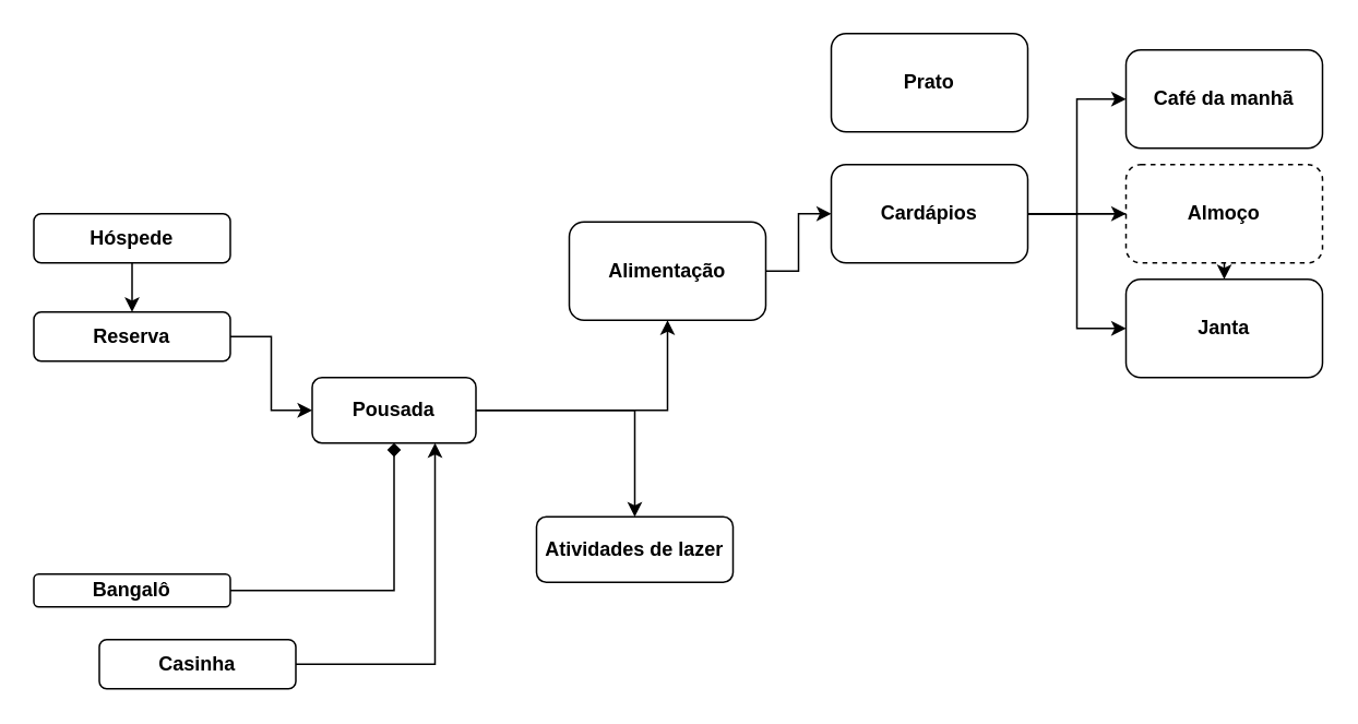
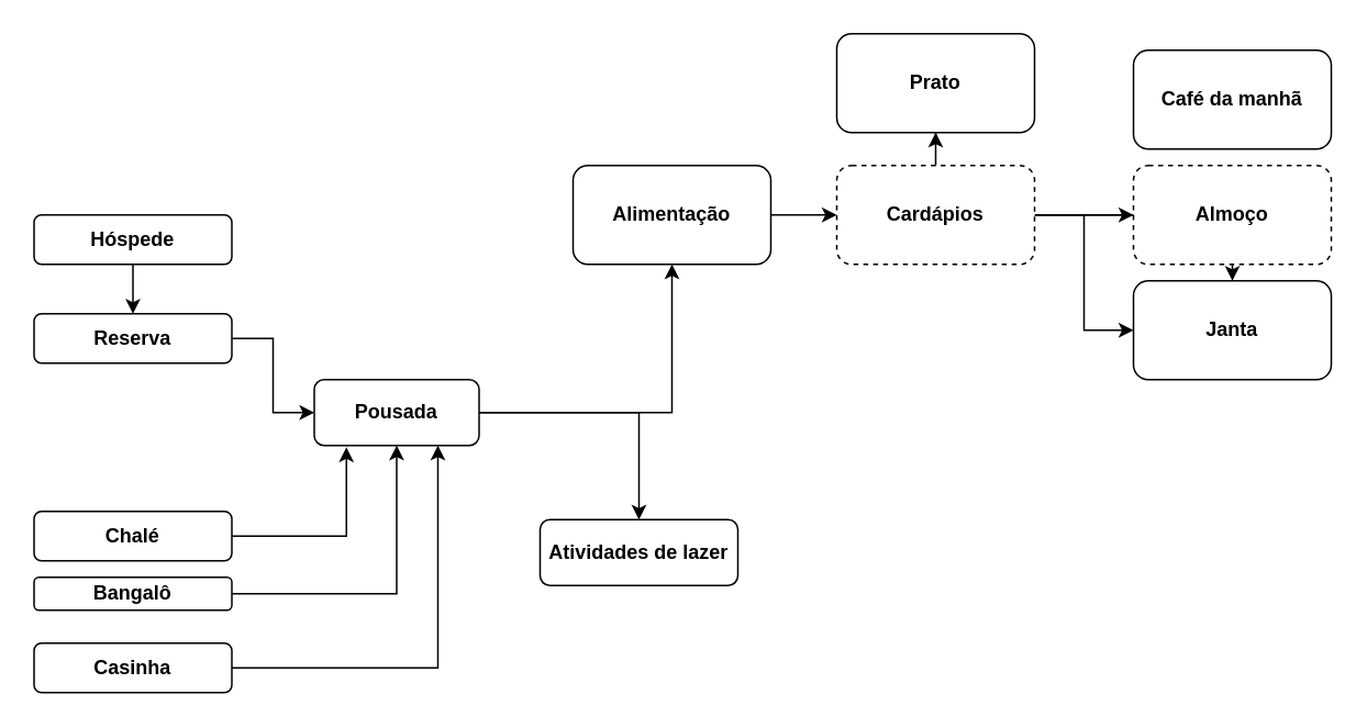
  <mxCell id="0" />
  <mxCell id="1" parent="0" />
- <mxCell id="4" style="edgeStyle=orthogonalEdgeStyle;rounded=0;orthogonalLoop=1;jettySize=auto;html=1;entryX=0.5;entryY=1;entryDx=0;entryDy=0;endArrow=diamond;" parent="1" source="5" target="27" edge="1"><mxGeometry relative="1" as="geometry" /></mxCell>
+ <mxCell id="2" style="edgeStyle=orthogonalEdgeStyle;rounded=0;orthogonalLoop=1;jettySize=auto;html=1;entryX=0.195;entryY=1.027;entryDx=0;entryDy=0;entryPerimeter=0;" parent="1" source="3" target="27" edge="1"><mxGeometry relative="1" as="geometry" /></mxCell>
+ <mxCell id="3" value="&lt;b&gt;Chalé&lt;/b&gt;" style="rounded=1;whiteSpace=wrap;html=1;" parent="1" vertex="1"><mxGeometry x="20" y="310" width="120" height="30" as="geometry" /></mxCell>
+ <mxCell id="4" style="edgeStyle=orthogonalEdgeStyle;rounded=0;orthogonalLoop=1;jettySize=auto;html=1;entryX=0.5;entryY=1;entryDx=0;entryDy=0;" parent="1" source="5" target="27" edge="1"><mxGeometry relative="1" as="geometry" /></mxCell>
  <mxCell id="5" value="&lt;b&gt;Bangalô&lt;/b&gt;" style="rounded=1;whiteSpace=wrap;html=1;" parent="1" vertex="1"><mxGeometry x="20" y="350" width="120" height="20" as="geometry" /></mxCell>
  <mxCell id="6" style="edgeStyle=orthogonalEdgeStyle;rounded=0;orthogonalLoop=1;jettySize=auto;html=1;entryX=0.75;entryY=1;entryDx=0;entryDy=0;" parent="1" source="7" target="27" edge="1"><mxGeometry relative="1" as="geometry" /></mxCell>
- <mxCell id="7" value="&lt;b&gt;Casinha&lt;/b&gt;" style="rounded=1;whiteSpace=wrap;html=1;" parent="1" vertex="1"><mxGeometry x="60" y="390" width="120" height="30" as="geometry" /></mxCell>
+ <mxCell id="7" value="&lt;b&gt;Casinha&lt;/b&gt;" style="rounded=1;whiteSpace=wrap;html=1;" parent="1" vertex="1"><mxGeometry x="20" y="390" width="120" height="30" as="geometry" /></mxCell>
  <mxCell id="8" value="" style="edgeStyle=orthogonalEdgeStyle;rounded=0;orthogonalLoop=1;jettySize=auto;html=1;" parent="1" source="9" target="15" edge="1"><mxGeometry relative="1" as="geometry" /></mxCell>
- <mxCell id="9" value="&lt;b&gt;Alimentação&lt;/b&gt;" style="rounded=1;whiteSpace=wrap;html=1;" parent="1" vertex="1"><mxGeometry x="347" y="135" width="120" height="60" as="geometry" /></mxCell>
+ <mxCell id="9" value="&lt;b&gt;Alimentação&lt;/b&gt;" style="rounded=1;whiteSpace=wrap;html=1;" parent="1" vertex="1"><mxGeometry x="347" y="100" width="120" height="60" as="geometry" /></mxCell>
+ <mxCell id="10" value="" style="edgeStyle=orthogonalEdgeStyle;rounded=0;orthogonalLoop=1;jettySize=auto;html=1;" parent="1" source="15" target="19" edge="1"><mxGeometry relative="1" as="geometry" /></mxCell>
  <mxCell id="11" value="" style="edgeStyle=orthogonalEdgeStyle;rounded=0;orthogonalLoop=1;jettySize=auto;html=1;" parent="1" source="15" target="18" edge="1"><mxGeometry relative="1" as="geometry" /></mxCell>
  <mxCell id="12" style="edgeStyle=orthogonalEdgeStyle;rounded=0;orthogonalLoop=1;jettySize=auto;html=1;" parent="1" source="15" target="17" edge="1"><mxGeometry relative="1" as="geometry" /></mxCell>
- <mxCell id="13" style="edgeStyle=orthogonalEdgeStyle;rounded=0;orthogonalLoop=1;jettySize=auto;html=1;entryX=0;entryY=0.5;entryDx=0;entryDy=0;" parent="1" source="15" target="16" edge="1"><mxGeometry relative="1" as="geometry" /></mxCell>
  <mxCell id="14" style="edgeStyle=orthogonalEdgeStyle;rounded=0;orthogonalLoop=1;jettySize=auto;html=1;entryX=0;entryY=0.5;entryDx=0;entryDy=0;" parent="1" source="15" target="18" edge="1"><mxGeometry relative="1" as="geometry" /></mxCell>
- <mxCell id="15" value="&lt;b&gt;Cardápios&lt;/b&gt;" style="rounded=1;whiteSpace=wrap;html=1;" parent="1" vertex="1"><mxGeometry x="507" y="100" width="120" height="60" as="geometry" /></mxCell>
+ <mxCell id="15" value="&lt;b&gt;Cardápios&lt;/b&gt;" style="rounded=1;whiteSpace=wrap;html=1;dashed=1;" parent="1" vertex="1"><mxGeometry x="507" y="100" width="120" height="60" as="geometry" /></mxCell>
  <mxCell id="16" value="Café da manhã" style="rounded=1;whiteSpace=wrap;html=1;fontStyle=1" parent="1" vertex="1"><mxGeometry x="687" y="30" width="120" height="60" as="geometry" /></mxCell>
  <mxCell id="17" value="Almoço" style="rounded=1;whiteSpace=wrap;html=1;fontStyle=1;dashed=1;" parent="1" vertex="1"><mxGeometry x="687" y="100" width="120" height="60" as="geometry" /></mxCell>
  <mxCell id="18" value="Janta" style="rounded=1;whiteSpace=wrap;html=1;fontStyle=1" parent="1" vertex="1"><mxGeometry x="687" y="170" width="120" height="60" as="geometry" /></mxCell>
  <mxCell id="19" value="&lt;b&gt;Prato&lt;/b&gt;" style="rounded=1;whiteSpace=wrap;html=1;" parent="1" vertex="1"><mxGeometry x="507" y="20" width="120" height="60" as="geometry" /></mxCell>
  <mxCell id="20" value="&lt;b&gt;Atividades de lazer&lt;/b&gt;" style="rounded=1;whiteSpace=wrap;html=1;" parent="1" vertex="1"><mxGeometry x="327" y="315" width="120" height="40" as="geometry" /></mxCell>
  <mxCell id="21" value="" style="edgeStyle=orthogonalEdgeStyle;rounded=0;orthogonalLoop=1;jettySize=auto;html=1;" parent="1" source="22" target="24" edge="1"><mxGeometry relative="1" as="geometry" /></mxCell>
  <mxCell id="22" value="Hóspede" style="rounded=1;whiteSpace=wrap;html=1;fontStyle=1" parent="1" vertex="1"><mxGeometry x="20" y="130" width="120" height="30" as="geometry" /></mxCell>
  <mxCell id="23" style="edgeStyle=orthogonalEdgeStyle;rounded=0;orthogonalLoop=1;jettySize=auto;html=1;entryX=0;entryY=0.5;entryDx=0;entryDy=0;" parent="1" source="24" target="27" edge="1"><mxGeometry relative="1" as="geometry" /></mxCell>
  <mxCell id="24" value="Reserva" style="rounded=1;whiteSpace=wrap;html=1;fontStyle=1" parent="1" vertex="1"><mxGeometry x="20" y="190" width="120" height="30" as="geometry" /></mxCell>
  <mxCell id="25" style="edgeStyle=orthogonalEdgeStyle;rounded=0;orthogonalLoop=1;jettySize=auto;html=1;" parent="1" source="27" target="9" edge="1"><mxGeometry relative="1" as="geometry" /></mxCell>
  <mxCell id="26" style="edgeStyle=orthogonalEdgeStyle;rounded=0;orthogonalLoop=1;jettySize=auto;html=1;" parent="1" source="27" target="20" edge="1"><mxGeometry relative="1" as="geometry" /></mxCell>
  <mxCell id="27" value="Pousada" style="rounded=1;whiteSpace=wrap;html=1;fontStyle=1;fillColor=none;" parent="1" vertex="1"><mxGeometry x="190" y="230" width="100" height="40" as="geometry" /></mxCell>
